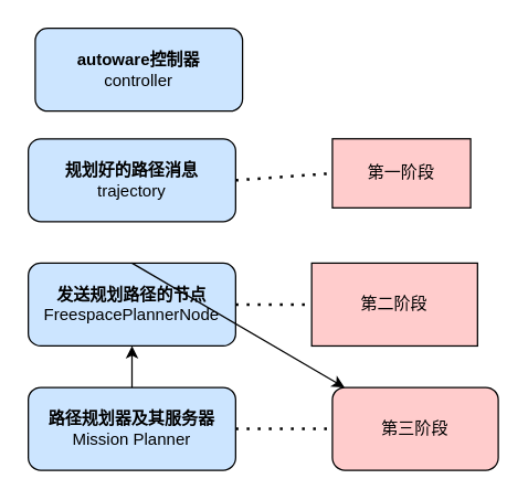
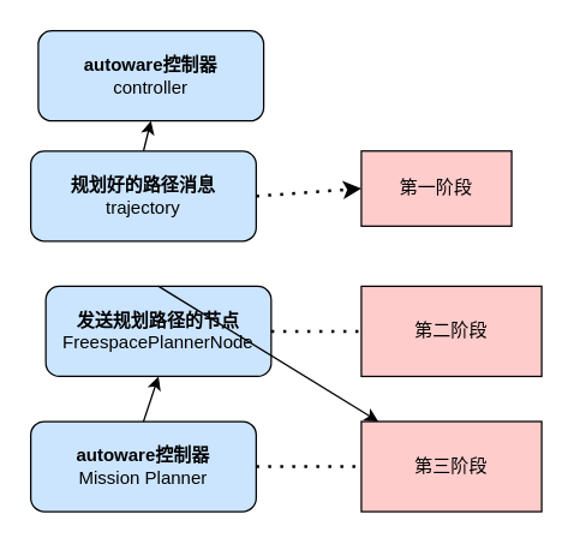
  <mxCell id="0" />
  <mxCell id="1" parent="0" />
  <mxCell id="2" value="&lt;b&gt;规划好的路径消息&lt;/b&gt;&lt;div&gt;trajectory&lt;/div&gt;" style="rounded=1;whiteSpace=wrap;html=1;fillColor=#CCE5FF;" vertex="1" parent="1"><mxGeometry x="20" y="100" width="150" height="60" as="geometry" /></mxCell>
  <mxCell id="3" value="&lt;b&gt;autoware控制器&lt;/b&gt;&lt;div&gt;controller&lt;/div&gt;" style="rounded=1;whiteSpace=wrap;html=1;fillColor=#CCE5FF;" vertex="1" parent="1"><mxGeometry x="25" y="20" width="150" height="60" as="geometry" /></mxCell>
- <mxCell id="4" value="&lt;b&gt;发送规划路径的节点&lt;/b&gt;FreespacePlannerNode" style="rounded=1;whiteSpace=wrap;html=1;fillColor=#CCE5FF;" vertex="1" parent="1"><mxGeometry x="20" y="190" width="150" height="60" as="geometry" /></mxCell>
- <mxCell id="5" value="&lt;b&gt;路径规划器及其服务器&lt;/b&gt;&lt;div&gt;Mission Planner&lt;/div&gt;" style="rounded=1;whiteSpace=wrap;html=1;fillColor=#CCE5FF;" vertex="1" parent="1"><mxGeometry x="20" y="280" width="150" height="60" as="geometry" /></mxCell>
+ <mxCell id="4" value="&lt;b&gt;发送规划路径的节点&lt;/b&gt;FreespacePlannerNode" style="rounded=1;whiteSpace=wrap;html=1;fillColor=#CCE5FF;" vertex="1" parent="1"><mxGeometry x="30" y="190" width="150" height="60" as="geometry" /></mxCell>
+ <mxCell id="5" value="&lt;b&gt;autoware控制器&lt;/b&gt;&lt;div&gt;Mission Planner&lt;/div&gt;" style="rounded=1;whiteSpace=wrap;html=1;fillColor=#CCE5FF;" vertex="1" parent="1"><mxGeometry x="20" y="280" width="150" height="60" as="geometry" /></mxCell>
+ <mxCell id="6" value="" style="endArrow=classic;html=1;rounded=0;exitX=0.5;exitY=0;exitDx=0;exitDy=0;entryX=0.5;entryY=1;entryDx=0;entryDy=0;" edge="1" parent="1" source="2" target="3"><mxGeometry width="50" height="50" relative="1" as="geometry"><mxPoint x="220" y="160" as="sourcePoint" /><mxPoint x="270" y="110" as="targetPoint" /></mxGeometry></mxCell>
  <mxCell id="7" value="" style="endArrow=classic;html=1;rounded=0;exitX=0.5;exitY=0;exitDx=0;exitDy=0;" edge="1" parent="1" source="4" target="13"><mxGeometry width="50" height="50" relative="1" as="geometry"><mxPoint x="290" y="200" as="sourcePoint" /><mxPoint x="340" y="150" as="targetPoint" /></mxGeometry></mxCell>
  <mxCell id="8" value="" style="endArrow=classic;html=1;rounded=0;exitX=0.5;exitY=0;exitDx=0;exitDy=0;entryX=0.5;entryY=1;entryDx=0;entryDy=0;" edge="1" parent="1" source="5" target="4"><mxGeometry width="50" height="50" relative="1" as="geometry"><mxPoint x="240" y="280" as="sourcePoint" /><mxPoint x="290" y="230" as="targetPoint" /></mxGeometry></mxCell>
  <mxCell id="9" value="第一阶段" style="rounded=0;whiteSpace=wrap;html=1;fillColor=#FFCCCC;" vertex="1" parent="1"><mxGeometry x="240" y="100" width="100" height="50" as="geometry" /></mxCell>
- <mxCell id="10" value="" style="endArrow=none;dashed=1;html=1;dashPattern=1 3;strokeWidth=2;rounded=0;exitX=1;exitY=0.5;exitDx=0;exitDy=0;entryX=0;entryY=0.5;entryDx=0;entryDy=0;" edge="1" parent="1" source="2" target="9"><mxGeometry width="50" height="50" relative="1" as="geometry"><mxPoint x="220" y="160" as="sourcePoint" /><mxPoint x="270" y="110" as="targetPoint" /></mxGeometry></mxCell>
- <mxCell id="11" value="第二阶段" style="rounded=0;whiteSpace=wrap;html=1;fillColor=#FFCCCC;" vertex="1" parent="1"><mxGeometry x="225" y="190" width="120" height="60" as="geometry" /></mxCell>
+ <mxCell id="10" value="" style="endArrow=classic;dashed=1;html=1;dashPattern=1 3;strokeWidth=2;rounded=0;exitX=1;exitY=0.5;exitDx=0;exitDy=0;entryX=0;entryY=0.5;entryDx=0;entryDy=0;" edge="1" parent="1" source="2" target="9"><mxGeometry width="50" height="50" relative="1" as="geometry"><mxPoint x="220" y="160" as="sourcePoint" /><mxPoint x="270" y="110" as="targetPoint" /></mxGeometry></mxCell>
+ <mxCell id="11" value="第二阶段" style="rounded=0;whiteSpace=wrap;html=1;fillColor=#FFCCCC;" vertex="1" parent="1"><mxGeometry x="240" y="190" width="120" height="60" as="geometry" /></mxCell>
  <mxCell id="12" value="" style="endArrow=none;dashed=1;html=1;dashPattern=1 3;strokeWidth=2;rounded=0;exitX=1;exitY=0.5;exitDx=0;exitDy=0;entryX=0;entryY=0.5;entryDx=0;entryDy=0;" edge="1" parent="1" source="4" target="11"><mxGeometry width="50" height="50" relative="1" as="geometry"><mxPoint x="300" y="360" as="sourcePoint" /><mxPoint x="350" y="310" as="targetPoint" /></mxGeometry></mxCell>
- <mxCell id="13" value="第三阶段" style="whiteSpace=wrap;html=1;fillColor=#FFCCCC;rounded=1;" vertex="1" parent="1"><mxGeometry x="240" y="280" width="120" height="60" as="geometry" /></mxCell>
+ <mxCell id="13" value="第三阶段" style="rounded=0;whiteSpace=wrap;html=1;fillColor=#FFCCCC;" vertex="1" parent="1"><mxGeometry x="240" y="280" width="120" height="60" as="geometry" /></mxCell>
  <mxCell id="14" value="" style="endArrow=none;dashed=1;html=1;dashPattern=1 3;strokeWidth=2;rounded=0;exitX=1;exitY=0.5;exitDx=0;exitDy=0;entryX=0;entryY=0.5;entryDx=0;entryDy=0;" edge="1" parent="1" source="5" target="13"><mxGeometry width="50" height="50" relative="1" as="geometry"><mxPoint x="180" y="420" as="sourcePoint" /><mxPoint x="230" y="370" as="targetPoint" /></mxGeometry></mxCell>
